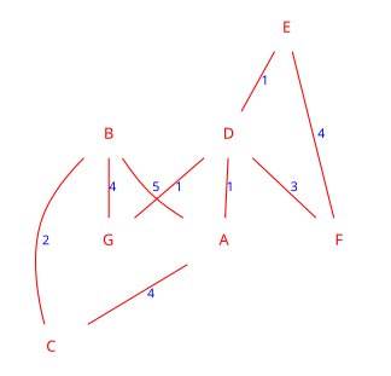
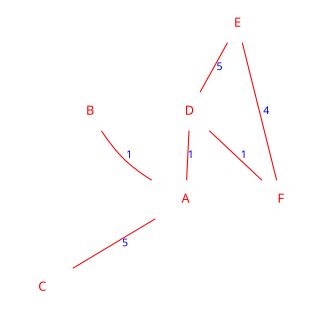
  graph {
    fontname="Noto Sans"
    node [fixedsize=true fontcolor=red fontname="Noto Sans" fontsize="12pt" shape=none]
    edge [color=red fontcolor=blue fontname="Noto Sans" fontsize="10pt"]
    B [height=0.5 width=1]
-   G [height=0.5 width=1]
    A [height=0.5 width=1]
    C [height=0.5 width=1]
    D [height=0.5 width=1]
    F [height=0.5 width=1]
    E [height=0.5 width=1]
-   B -- G [label=4]
-   B -- A [label=5]
-   B -- C [label=2]
-   A -- C [label=4]
-   D -- G [label=1]
+   B -- A [label=1]
+   A -- C [label=5]
    D -- A [label=1]
-   D -- F [label=3]
-   E -- D [label=1]
+   D -- F [label=1]
+   E -- D [label=5]
    E -- F [label=4]
  }
